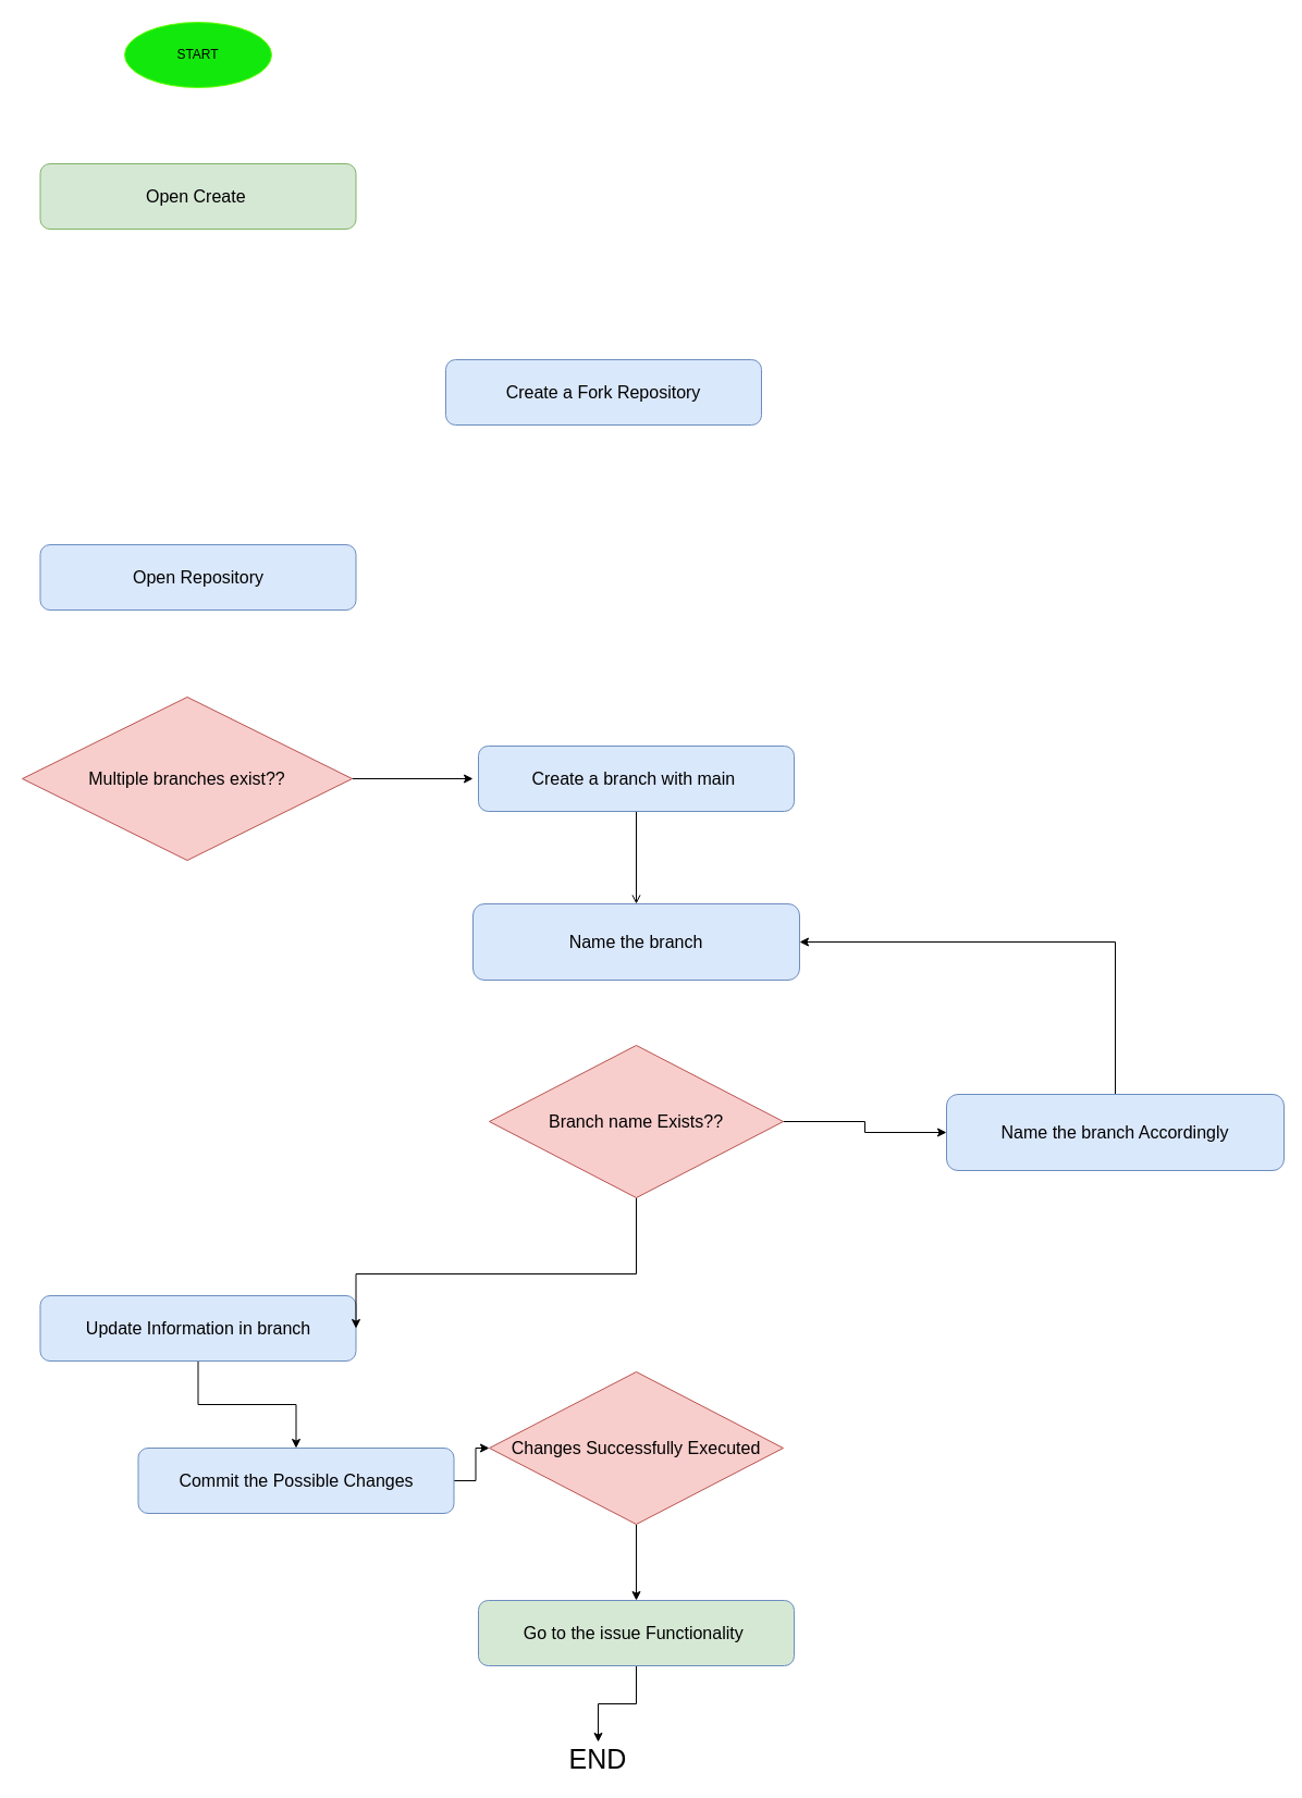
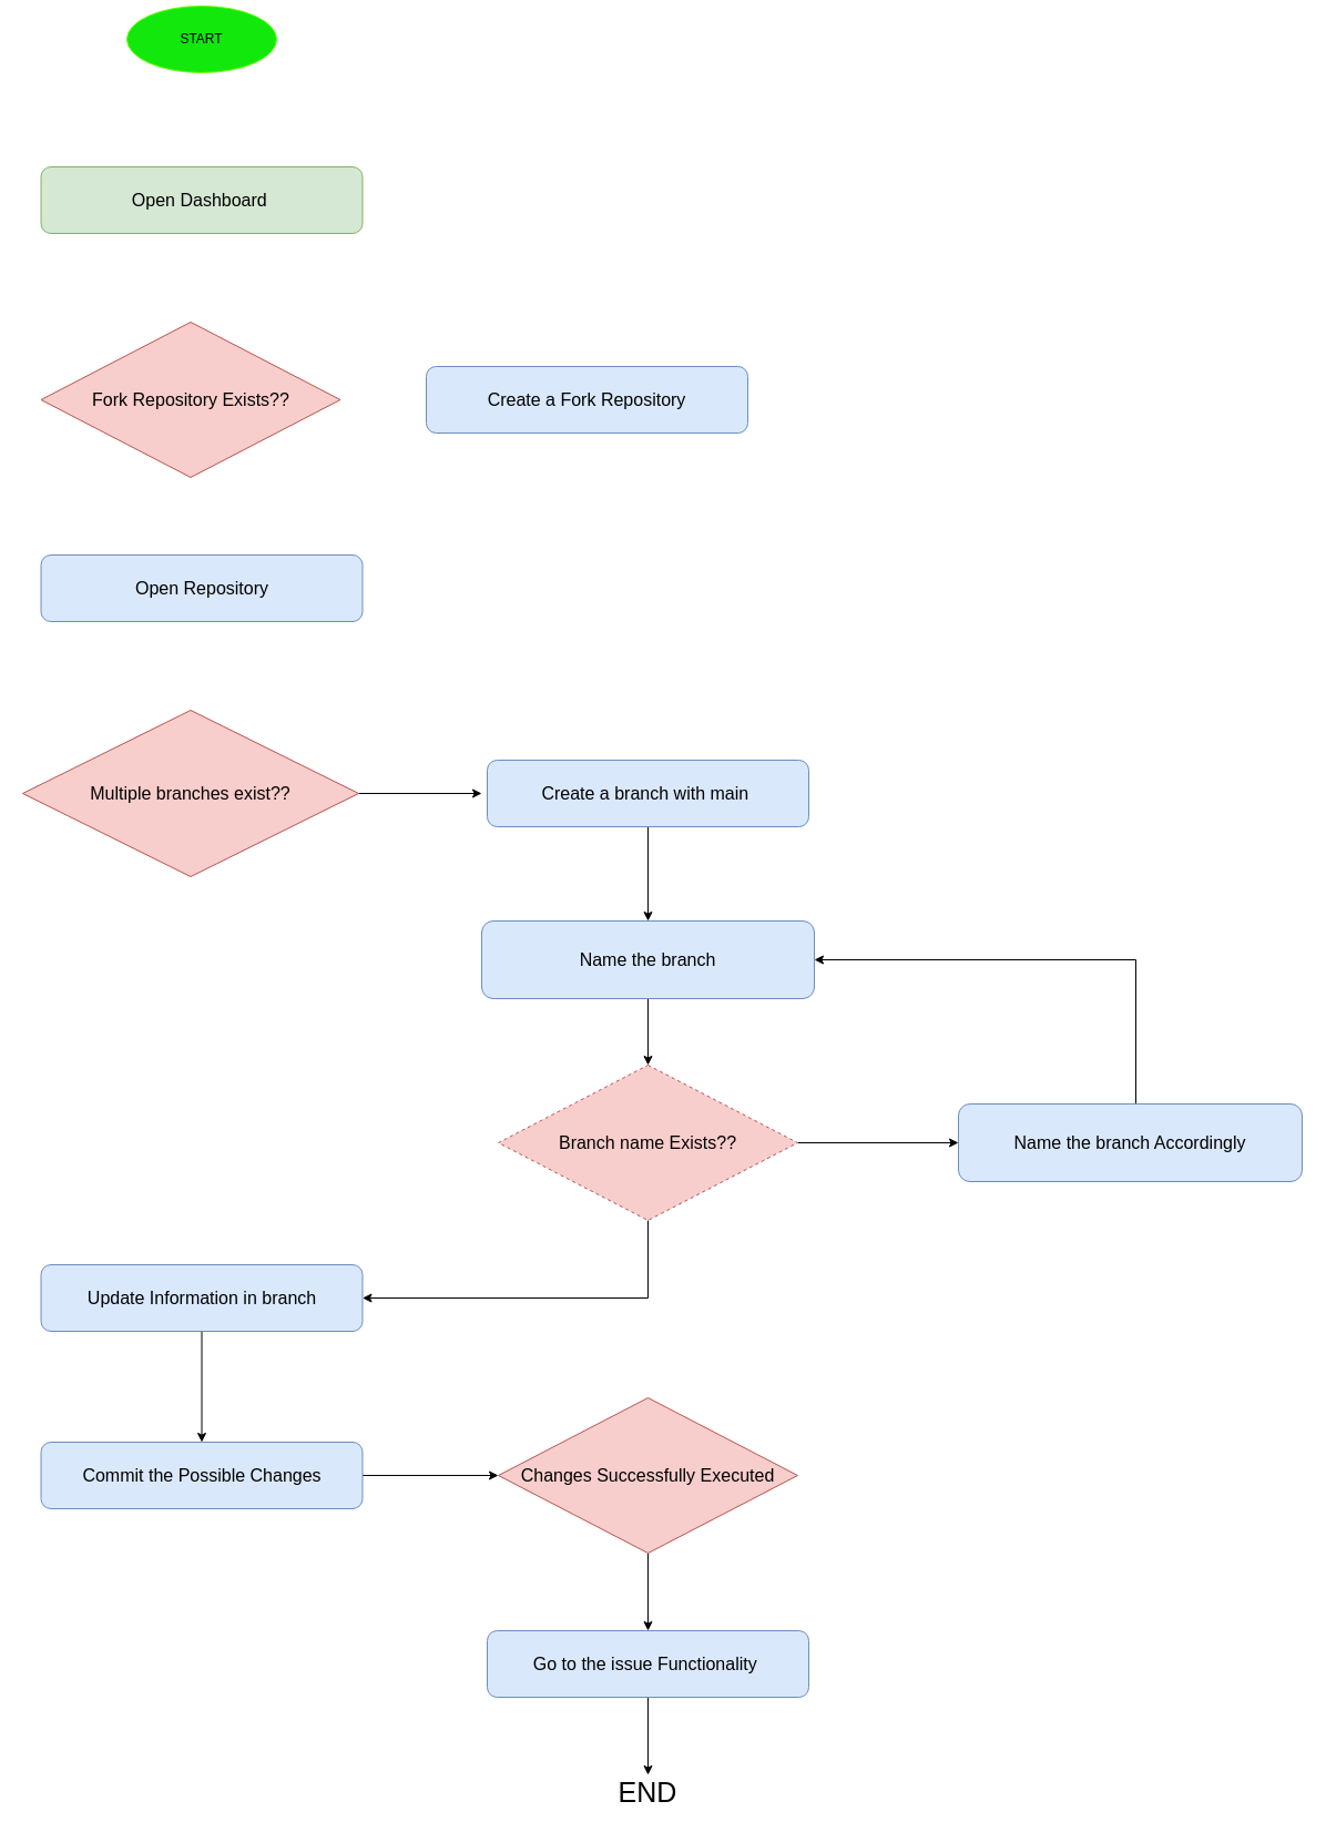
  <mxCell id="0" />
  <mxCell id="1" parent="0" />
- <mxCell id="2" value="START" style="ellipse;whiteSpace=wrap;html=1;fillColor=#13E80C;strokeColor=#61FF05;" vertex="1" parent="1"><mxGeometry x="114" y="20" width="135" height="60" as="geometry" /></mxCell>
- <mxCell id="3" value="&lt;font style=&quot;font-size: 16px;&quot;&gt;Open Create&amp;nbsp;&lt;/font&gt;" style="rounded=1;whiteSpace=wrap;html=1;fillColor=#d5e8d4;strokeColor=#82b366;" vertex="1" parent="1"><mxGeometry x="36.5" y="150" width="290" height="60" as="geometry" /></mxCell>
- <mxCell id="4" value="&lt;span style=&quot;font-size: 16px;&quot;&gt;Create a Fork Repository&lt;/span&gt;" style="rounded=1;whiteSpace=wrap;html=1;fillColor=#dae8fc;strokeColor=#6c8ebf;" vertex="1" parent="1"><mxGeometry x="409" y="330" width="290" height="60" as="geometry" /></mxCell>
+ <mxCell id="2" value="START" style="ellipse;whiteSpace=wrap;html=1;fillColor=#13E80C;strokeColor=#61FF05;" vertex="1" parent="1"><mxGeometry x="114" y="5" width="135" height="60" as="geometry" /></mxCell>
+ <mxCell id="3" value="&lt;font style=&quot;font-size: 16px;&quot;&gt;Open Dashboard&amp;nbsp;&lt;/font&gt;" style="rounded=1;whiteSpace=wrap;html=1;fillColor=#d5e8d4;strokeColor=#82b366;" vertex="1" parent="1"><mxGeometry x="36.5" y="150" width="290" height="60" as="geometry" /></mxCell>
+ <mxCell id="4" value="&lt;span style=&quot;font-size: 16px;&quot;&gt;Create a Fork Repository&lt;/span&gt;" style="rounded=1;whiteSpace=wrap;html=1;fillColor=#dae8fc;strokeColor=#6c8ebf;" vertex="1" parent="1"><mxGeometry x="384" y="330" width="290" height="60" as="geometry" /></mxCell>
+ <mxCell id="5" value="&lt;span style=&quot;font-size: 16px;&quot;&gt;Fork Repository Exists??&lt;/span&gt;" style="rhombus;whiteSpace=wrap;html=1;fillColor=#f8cecc;strokeColor=#b85450;" vertex="1" parent="1"><mxGeometry x="36.5" y="290" width="270" height="140" as="geometry" /></mxCell>
  <mxCell id="6" value="&lt;span style=&quot;font-size: 16px;&quot;&gt;Open Repository&lt;/span&gt;" style="rounded=1;whiteSpace=wrap;html=1;fillColor=#dae8fc;strokeColor=#6c8ebf;" vertex="1" parent="1"><mxGeometry x="36.5" y="500" width="290" height="60" as="geometry" /></mxCell>
  <mxCell id="7" style="edgeStyle=orthogonalEdgeStyle;rounded=0;orthogonalLoop=1;jettySize=auto;html=1;" edge="1" parent="1" source="8"><mxGeometry relative="1" as="geometry"><mxPoint x="434" y="715" as="targetPoint" /></mxGeometry></mxCell>
  <mxCell id="8" value="&lt;span style=&quot;font-size: 16px;&quot;&gt;Multiple branches exist??&lt;/span&gt;" style="rhombus;whiteSpace=wrap;html=1;fillColor=#f8cecc;strokeColor=#b85450;" vertex="1" parent="1"><mxGeometry x="20" y="640" width="303" height="150" as="geometry" /></mxCell>
- <mxCell id="9" value="" style="edgeStyle=orthogonalEdgeStyle;rounded=0;orthogonalLoop=1;jettySize=auto;html=1;endArrow=open;" edge="1" parent="1" source="10" target="14"><mxGeometry relative="1" as="geometry" /></mxCell>
+ <mxCell id="9" value="" style="edgeStyle=orthogonalEdgeStyle;rounded=0;orthogonalLoop=1;jettySize=auto;html=1;" edge="1" parent="1" source="10" target="14"><mxGeometry relative="1" as="geometry" /></mxCell>
  <mxCell id="10" value="&lt;span style=&quot;font-size: 16px;&quot;&gt;Create a branch with main&amp;nbsp;&lt;/span&gt;" style="rounded=1;whiteSpace=wrap;html=1;fillColor=#dae8fc;strokeColor=#6c8ebf;" vertex="1" parent="1"><mxGeometry x="439" y="685" width="290" height="60" as="geometry" /></mxCell>
  <mxCell id="11" value="" style="edgeStyle=orthogonalEdgeStyle;rounded=0;orthogonalLoop=1;jettySize=auto;html=1;" edge="1" parent="1" source="12" target="21"><mxGeometry relative="1" as="geometry" /></mxCell>
- <mxCell id="12" value="&lt;span style=&quot;font-size: 16px;&quot;&gt;Update Information in branch&lt;/span&gt;" style="rounded=1;whiteSpace=wrap;html=1;fillColor=#dae8fc;strokeColor=#6c8ebf;" vertex="1" parent="1"><mxGeometry x="36.5" y="1190" width="290" height="60" as="geometry" /></mxCell>
+ <mxCell id="12" value="&lt;span style=&quot;font-size: 16px;&quot;&gt;Update Information in branch&lt;/span&gt;" style="rounded=1;whiteSpace=wrap;html=1;fillColor=#dae8fc;strokeColor=#6c8ebf;" vertex="1" parent="1"><mxGeometry x="36.5" y="1140" width="290" height="60" as="geometry" /></mxCell>
+ <mxCell id="13" value="" style="edgeStyle=orthogonalEdgeStyle;rounded=0;orthogonalLoop=1;jettySize=auto;html=1;" edge="1" parent="1" source="14" target="17"><mxGeometry relative="1" as="geometry" /></mxCell>
  <mxCell id="14" value="&lt;font style=&quot;font-size: 16px;&quot;&gt;Name the branch&lt;/font&gt;" style="rounded=1;whiteSpace=wrap;html=1;fillColor=#dae8fc;strokeColor=#6c8ebf;" vertex="1" parent="1"><mxGeometry x="434" y="830" width="300" height="70" as="geometry" /></mxCell>
  <mxCell id="15" style="edgeStyle=orthogonalEdgeStyle;rounded=0;orthogonalLoop=1;jettySize=auto;html=1;entryX=1;entryY=0.5;entryDx=0;entryDy=0;" edge="1" parent="1" source="17" target="12"><mxGeometry relative="1" as="geometry"><Array as="points"><mxPoint x="584" y="1170" /></Array></mxGeometry></mxCell>
  <mxCell id="16" style="edgeStyle=orthogonalEdgeStyle;rounded=0;orthogonalLoop=1;jettySize=auto;html=1;entryX=0;entryY=0.5;entryDx=0;entryDy=0;" edge="1" parent="1" source="17" target="19"><mxGeometry relative="1" as="geometry" /></mxCell>
- <mxCell id="17" value="&lt;span style=&quot;font-size: 16px;&quot;&gt;Branch name Exists??&lt;/span&gt;" style="rhombus;whiteSpace=wrap;html=1;fillColor=#f8cecc;strokeColor=#b85450;" vertex="1" parent="1"><mxGeometry x="449" y="960" width="270" height="140" as="geometry" /></mxCell>
+ <mxCell id="17" value="&lt;span style=&quot;font-size: 16px;&quot;&gt;Branch name Exists??&lt;/span&gt;" style="rhombus;whiteSpace=wrap;html=1;fillColor=#f8cecc;strokeColor=#b85450;dashed=1;" vertex="1" parent="1"><mxGeometry x="449" y="960" width="270" height="140" as="geometry" /></mxCell>
  <mxCell id="18" style="edgeStyle=orthogonalEdgeStyle;rounded=0;orthogonalLoop=1;jettySize=auto;html=1;entryX=1;entryY=0.5;entryDx=0;entryDy=0;" edge="1" parent="1" source="19" target="14"><mxGeometry relative="1" as="geometry"><Array as="points"><mxPoint x="1024" y="865" /></Array></mxGeometry></mxCell>
- <mxCell id="19" value="&lt;font style=&quot;font-size: 16px;&quot;&gt;Name the branch Accordingly&lt;/font&gt;" style="rounded=1;whiteSpace=wrap;html=1;fillColor=#dae8fc;strokeColor=#6c8ebf;" vertex="1" parent="1"><mxGeometry x="869" y="1005" width="310" height="70" as="geometry" /></mxCell>
+ <mxCell id="19" value="&lt;font style=&quot;font-size: 16px;&quot;&gt;Name the branch Accordingly&lt;/font&gt;" style="rounded=1;whiteSpace=wrap;html=1;fillColor=#dae8fc;strokeColor=#6c8ebf;" vertex="1" parent="1"><mxGeometry y="995" width="310" height="70" as="geometry" x="864" /></mxCell>
  <mxCell id="20" style="edgeStyle=orthogonalEdgeStyle;rounded=0;orthogonalLoop=1;jettySize=auto;html=1;entryX=0;entryY=0.5;entryDx=0;entryDy=0;" edge="1" parent="1" source="21" target="23"><mxGeometry relative="1" as="geometry" /></mxCell>
- <mxCell id="21" value="&lt;span style=&quot;font-size: 16px;&quot;&gt;Commit the Possible Changes&lt;/span&gt;" style="rounded=1;whiteSpace=wrap;html=1;fillColor=#dae8fc;strokeColor=#6c8ebf;" vertex="1" parent="1"><mxGeometry x="126.5" y="1330" width="290" height="60" as="geometry" /></mxCell>
+ <mxCell id="21" value="&lt;span style=&quot;font-size: 16px;&quot;&gt;Commit the Possible Changes&lt;/span&gt;" style="rounded=1;whiteSpace=wrap;html=1;fillColor=#dae8fc;strokeColor=#6c8ebf;" vertex="1" parent="1"><mxGeometry x="36.5" y="1300" width="290" height="60" as="geometry" /></mxCell>
  <mxCell id="22" value="" style="edgeStyle=orthogonalEdgeStyle;rounded=0;orthogonalLoop=1;jettySize=auto;html=1;" edge="1" parent="1" source="23" target="25"><mxGeometry relative="1" as="geometry" /></mxCell>
  <mxCell id="23" value="&lt;span style=&quot;font-size: 16px;&quot;&gt;Changes Successfully Executed&lt;/span&gt;" style="rhombus;whiteSpace=wrap;html=1;fillColor=#f8cecc;strokeColor=#b85450;" vertex="1" parent="1"><mxGeometry x="449" y="1260" width="270" height="140" as="geometry" /></mxCell>
  <mxCell id="24" value="" style="edgeStyle=orthogonalEdgeStyle;rounded=0;orthogonalLoop=1;jettySize=auto;html=1;" edge="1" parent="1" source="25" target="26"><mxGeometry relative="1" as="geometry" /></mxCell>
- <mxCell id="25" value="&lt;span style=&quot;font-size: 16px;&quot;&gt;Go to the issue Functionality&amp;nbsp;&lt;/span&gt;" style="rounded=1;whiteSpace=wrap;html=1;fillColor=#d5e8d4;strokeColor=#6c8ebf;" vertex="1" parent="1"><mxGeometry x="439" y="1470" width="290" height="60" as="geometry" /></mxCell>
- <mxCell id="26" value="&lt;font style=&quot;font-size: 25px;&quot;&gt;END&lt;/font&gt;" style="text;html=1;strokeColor=none;fillColor=none;align=center;verticalAlign=middle;whiteSpace=wrap;rounded=0;" vertex="1" parent="1"><mxGeometry x="519" y="1600" width="60" height="30" as="geometry" /></mxCell>
+ <mxCell id="25" value="&lt;span style=&quot;font-size: 16px;&quot;&gt;Go to the issue Functionality&amp;nbsp;&lt;/span&gt;" style="rounded=1;whiteSpace=wrap;html=1;fillColor=#dae8fc;strokeColor=#6c8ebf;" vertex="1" parent="1"><mxGeometry x="439" y="1470" width="290" height="60" as="geometry" /></mxCell>
+ <mxCell id="26" value="&lt;font style=&quot;font-size: 25px;&quot;&gt;END&lt;/font&gt;" style="text;html=1;strokeColor=none;fillColor=none;align=center;verticalAlign=middle;whiteSpace=wrap;rounded=0;" vertex="1" parent="1"><mxGeometry x="554" y="1600" width="60" height="30" as="geometry" /></mxCell>
